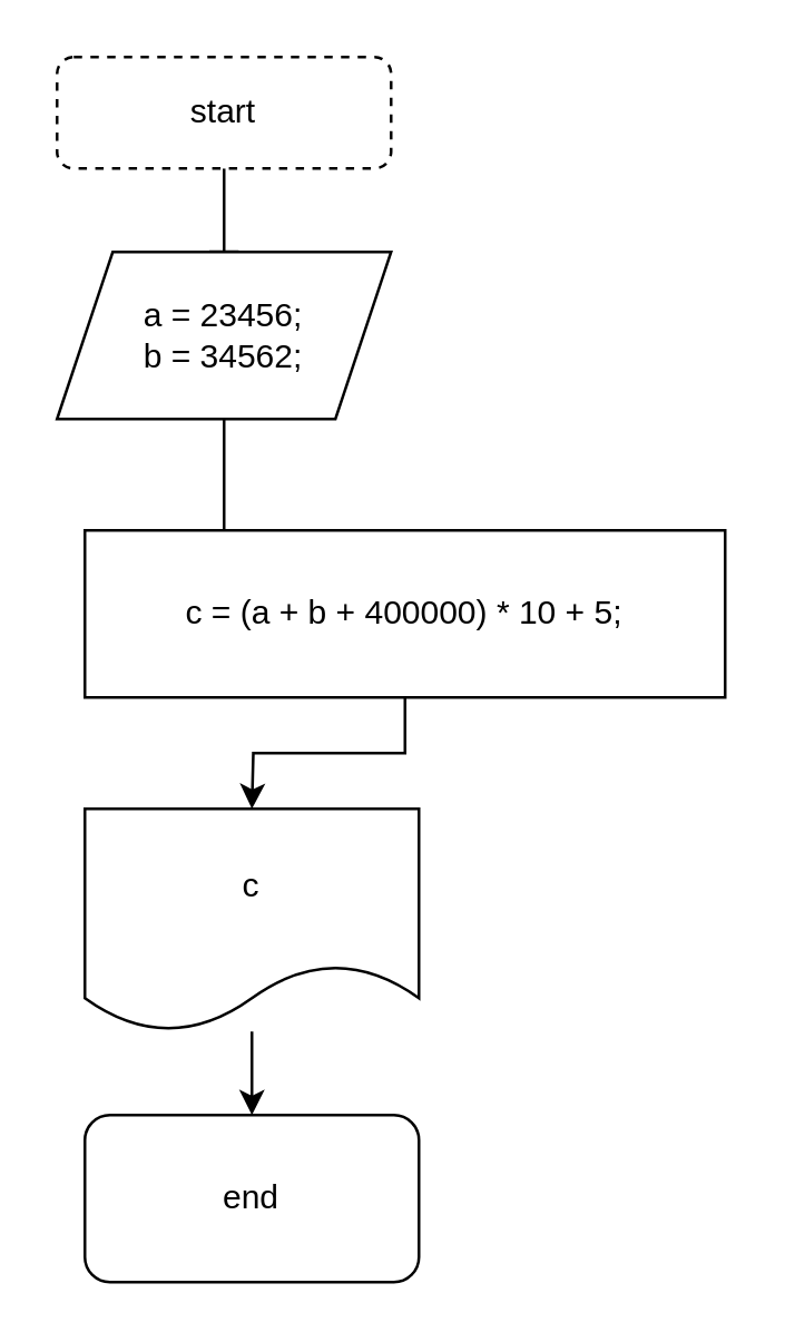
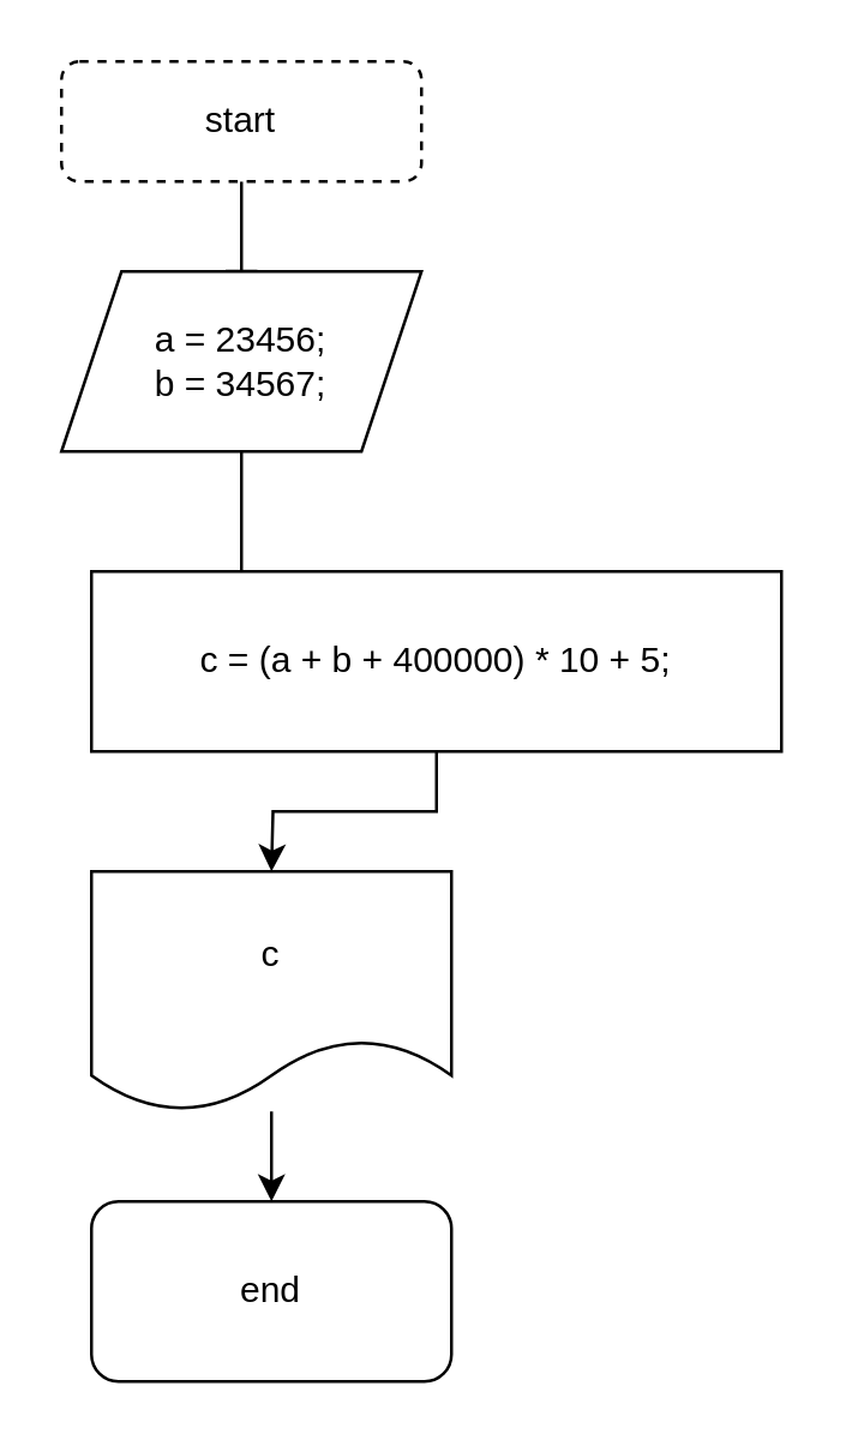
  <mxCell id="0" />
  <mxCell id="1" parent="0" />
  <mxCell id="2" value="" style="rounded=0;html=1;jettySize=auto;orthogonalLoop=1;fontSize=11;endArrow=block;endFill=0;endSize=8;strokeWidth=1;shadow=0;labelBackgroundColor=none;edgeStyle=orthogonalEdgeStyle;" edge="1" parent="1" source="3"><mxGeometry relative="1" as="geometry"><mxPoint x="80" y="100" as="targetPoint" /></mxGeometry></mxCell>
  <mxCell id="3" value="start" style="rounded=1;whiteSpace=wrap;html=1;fontSize=12;glass=0;strokeWidth=1;shadow=0;dashed=1;" vertex="1" parent="1"><mxGeometry x="20" width="120" height="40" as="geometry" y="20" /></mxCell>
  <mxCell id="4" style="edgeStyle=orthogonalEdgeStyle;rounded=0;orthogonalLoop=1;jettySize=auto;html=1;exitX=0.5;exitY=1;exitDx=0;exitDy=0;" edge="1" parent="1" source="5"><mxGeometry relative="1" as="geometry"><mxPoint x="60" y="230" as="targetPoint" /></mxGeometry></mxCell>
- <mxCell id="5" value="a = 23456;&lt;br&gt;b = 34562;" style="shape=parallelogram;perimeter=parallelogramPerimeter;whiteSpace=wrap;html=1;fixedSize=1;" vertex="1" parent="1"><mxGeometry x="20" y="90" width="120" height="60" as="geometry" /></mxCell>
+ <mxCell id="5" value="a = 23456;&lt;br&gt;b = 34567;" style="shape=parallelogram;perimeter=parallelogramPerimeter;whiteSpace=wrap;html=1;fixedSize=1;" vertex="1" parent="1"><mxGeometry x="20" y="90" width="120" height="60" as="geometry" /></mxCell>
  <mxCell id="6" style="edgeStyle=orthogonalEdgeStyle;rounded=0;orthogonalLoop=1;jettySize=auto;html=1;exitX=0.5;exitY=1;exitDx=0;exitDy=0;" edge="1" parent="1" source="7"><mxGeometry relative="1" as="geometry"><mxPoint x="90" y="290" as="targetPoint" /></mxGeometry></mxCell>
  <mxCell id="7" value="c = (a + b + 400000) * 10 + 5;" style="rounded=0;whiteSpace=wrap;html=1;" vertex="1" parent="1"><mxGeometry x="30" y="190" width="230" height="60" as="geometry" /></mxCell>
  <mxCell id="8" value="" style="edgeStyle=orthogonalEdgeStyle;rounded=0;orthogonalLoop=1;jettySize=auto;html=1;" edge="1" parent="1" source="9"><mxGeometry relative="1" as="geometry"><mxPoint x="90" y="400" as="targetPoint" /></mxGeometry></mxCell>
  <mxCell id="9" value="c" style="shape=document;whiteSpace=wrap;html=1;boundedLbl=1;" vertex="1" parent="1"><mxGeometry x="30" y="290" width="120" height="80" as="geometry" /></mxCell>
  <mxCell id="10" value="end&lt;br&gt;" style="rounded=1;whiteSpace=wrap;html=1;" vertex="1" parent="1"><mxGeometry x="30" y="400" width="120" height="60" as="geometry" /></mxCell>
